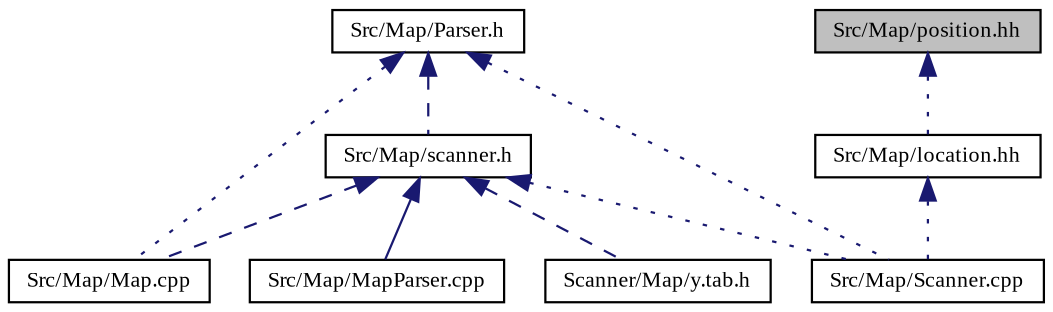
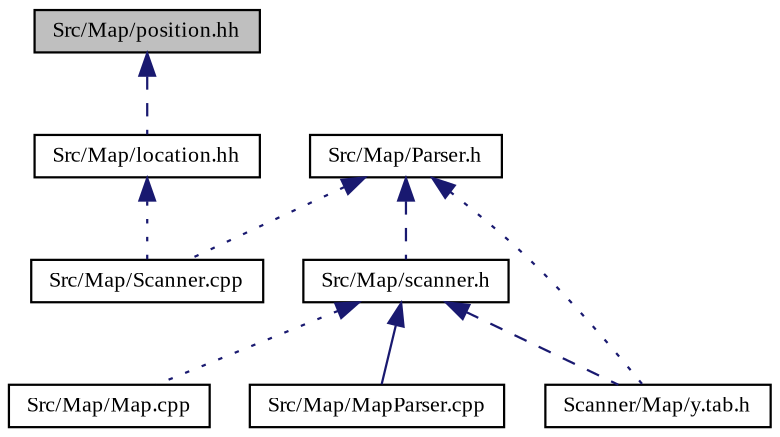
  digraph {
    fontname="Liberation Serif"
    node [color=black fillcolor=white fontname="Liberation Serif" fontsize=10 shape=record style=filled]
    edge [color=midnightblue dir=back fontname="Liberation Serif" fontsize=10 labelfontname=FreeSans labelfontsize=10 style=dotted]
    n1 [fillcolor=grey75 fontcolor=black height=0.2 label="Src/Map/position.hh" width=0.4]
    n2 [height=0.2 label="Src/Map/location.hh" width=0.4]
    n3 [height=0.2 label="Src/Map/Scanner.cpp" width=0.4]
    n4 [height=0.2 label="Src/Map/Parser.h" width=0.4]
    n5 [height=0.2 label="Src/Map/scanner.h" width=0.4]
    n6 [height=0.2 label="Src/Map/Map.cpp" width=0.4]
    n7 [height=0.2 label="Src/Map/MapParser.cpp" width=0.4]
    n8 [height=0.2 label="Scanner/Map/y.tab.h" width=0.4]
-   n1 -> n2
+   n1 -> n2 [style=dashed]
    n2 -> n3
    n4 -> n3
    n4 -> n5 [style=dashed]
-   n4 -> n6
-   n5 -> n3
-   n5 -> n6 [style=dashed]
+   n4 -> n8
+   n5 -> n6
    n5 -> n7 [style=solid]
    n5 -> n8 [style=dashed]
  }
